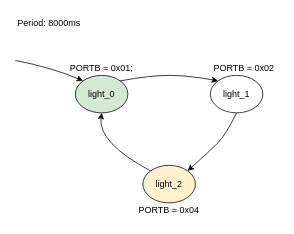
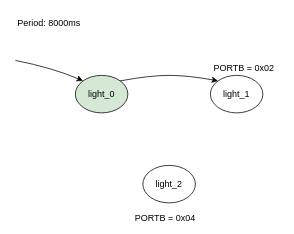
  <mxCell id="0" />
  <mxCell id="1" parent="0" />
  <mxCell id="2" value="light_0" style="ellipse;whiteSpace=wrap;html=1;fillColor=#d5e8d4;" vertex="1" parent="1"><mxGeometry x="100" y="100" width="70" height="50" as="geometry" /></mxCell>
  <mxCell id="3" value="light_1" style="ellipse;whiteSpace=wrap;html=1;" vertex="1" parent="1"><mxGeometry x="280" y="100" width="70" height="50" as="geometry" /></mxCell>
- <mxCell id="4" value="light_2" style="ellipse;whiteSpace=wrap;html=1;fillColor=#fff2cc;" vertex="1" parent="1"><mxGeometry x="190" y="220" width="70" height="50" as="geometry" /></mxCell>
+ <mxCell id="4" value="light_2" style="ellipse;whiteSpace=wrap;html=1;" vertex="1" parent="1"><mxGeometry x="190" y="220" width="70" height="50" as="geometry" /></mxCell>
  <mxCell id="5" value="" style="curved=1;endArrow=classic;html=1;exitX=1;exitY=0;exitDx=0;exitDy=0;entryX=0;entryY=0;entryDx=0;entryDy=0;" edge="1" parent="1" source="2" target="3"><mxGeometry width="50" height="50" relative="1" as="geometry"><mxPoint x="210" y="160" as="sourcePoint" /><mxPoint x="260" y="110" as="targetPoint" /><Array as="points"><mxPoint x="200" y="100" /><mxPoint x="250" y="100" /></Array></mxGeometry></mxCell>
- <mxCell id="6" value="" style="curved=1;endArrow=classic;html=1;entryX=1;entryY=0;entryDx=0;entryDy=0;exitX=0.5;exitY=1;exitDx=0;exitDy=0;" edge="1" parent="1" source="3" target="4"><mxGeometry width="50" height="50" relative="1" as="geometry"><mxPoint x="310" y="220" as="sourcePoint" /><mxPoint x="360" y="170" as="targetPoint" /><Array as="points"><mxPoint x="300" y="180" /><mxPoint x="280" y="200" /></Array></mxGeometry></mxCell>
- <mxCell id="7" value="" style="curved=1;endArrow=classic;html=1;entryX=0.5;entryY=1;entryDx=0;entryDy=0;exitX=0;exitY=0;exitDx=0;exitDy=0;" edge="1" parent="1" source="4" target="2"><mxGeometry width="50" height="50" relative="1" as="geometry"><mxPoint x="90" y="230" as="sourcePoint" /><mxPoint x="140" y="180" as="targetPoint" /><Array as="points"><mxPoint x="130" y="190" /></Array></mxGeometry></mxCell>
  <mxCell id="8" value="" style="curved=1;endArrow=classic;html=1;entryX=0;entryY=0;entryDx=0;entryDy=0;" edge="1" parent="1" target="2"><mxGeometry width="50" height="50" relative="1" as="geometry"><mxPoint x="20" y="80" as="sourcePoint" /><mxPoint x="70" y="80" as="targetPoint" /><Array as="points"><mxPoint x="70" y="90" /></Array></mxGeometry></mxCell>
- <mxCell id="9" value="PORTB = 0x01;" style="text;html=1;strokeColor=none;fillColor=none;align=center;verticalAlign=middle;whiteSpace=wrap;rounded=0;" vertex="1" parent="1"><mxGeometry x="90" y="80" width="90" height="20" as="geometry" /></mxCell>
  <mxCell id="10" value="PORTB = 0x02" style="text;html=1;strokeColor=none;fillColor=none;align=center;verticalAlign=middle;whiteSpace=wrap;rounded=0;" vertex="1" parent="1"><mxGeometry x="280" y="80" width="90" height="20" as="geometry" /></mxCell>
- <mxCell id="11" value="PORTB = 0x04" style="text;html=1;strokeColor=none;fillColor=none;align=center;verticalAlign=middle;whiteSpace=wrap;rounded=0;" vertex="1" parent="1"><mxGeometry x="180" y="270" width="90" height="20" as="geometry" /></mxCell>
+ <mxCell id="11" value="PORTB = 0x04" style="text;html=1;strokeColor=none;fillColor=none;align=center;verticalAlign=middle;whiteSpace=wrap;rounded=0;" vertex="1" parent="1"><mxGeometry x="175" y="280" width="90" height="20" as="geometry" /></mxCell>
  <mxCell id="12" value="Period: 8000ms" style="text;html=1;strokeColor=none;fillColor=none;align=center;verticalAlign=middle;whiteSpace=wrap;rounded=0;" vertex="1" parent="1"><mxGeometry x="20" y="20" width="90" height="20" as="geometry" /></mxCell>
